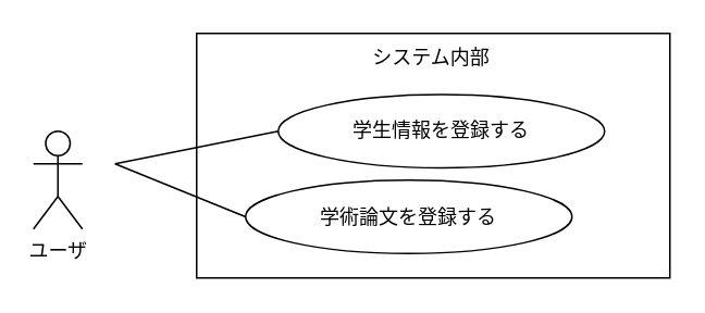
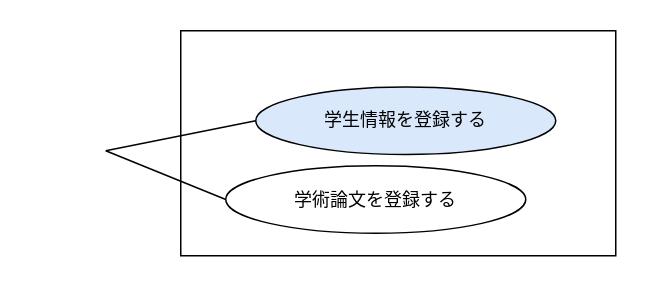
  <mxCell id="0" />
  <mxCell id="1" parent="0" />
- <mxCell id="2" value="ユーザ" style="shape=umlActor;verticalLabelPosition=bottom;verticalAlign=top;html=1;outlineConnect=0;" vertex="1" parent="1"><mxGeometry x="20" y="80" width="30" height="60" as="geometry" /></mxCell>
  <mxCell id="3" value="" style="rounded=0;whiteSpace=wrap;html=1;" vertex="1" parent="1"><mxGeometry x="120" y="20" width="290" height="150" as="geometry" /></mxCell>
- <mxCell id="4" value="学生情報を登録する" style="ellipse;whiteSpace=wrap;html=1;" vertex="1" parent="1"><mxGeometry x="170" y="57.5" width="200" height="45" as="geometry" /></mxCell>
+ <mxCell id="4" value="学生情報を登録する" style="ellipse;whiteSpace=wrap;html=1;fillColor=#dae8fc;" vertex="1" parent="1"><mxGeometry x="170" y="57.5" width="200" height="45" as="geometry" /></mxCell>
  <mxCell id="5" value="学術論文を登録する" style="ellipse;whiteSpace=wrap;html=1;" vertex="1" parent="1"><mxGeometry x="150" y="110" width="200" height="45" as="geometry" /></mxCell>
- <mxCell id="6" value="システム内部" style="text;html=1;align=center;verticalAlign=middle;whiteSpace=wrap;rounded=0;" vertex="1" parent="1"><mxGeometry x="224" y="20" width="80" height="30" as="geometry" /></mxCell>
  <mxCell id="7" value="" style="endArrow=none;html=1;entryX=0;entryY=0.5;entryDx=0;entryDy=0;" edge="1" parent="1" target="4"><mxGeometry width="50" height="50" relative="1" as="geometry"><mxPoint x="70" y="100" as="sourcePoint" /><mxPoint x="210" y="90" as="targetPoint" /></mxGeometry></mxCell>
  <mxCell id="8" value="" style="endArrow=none;html=1;entryX=0;entryY=0.5;entryDx=0;entryDy=0;" edge="1" parent="1" target="5"><mxGeometry width="50" height="50" relative="1" as="geometry"><mxPoint x="70" y="100" as="sourcePoint" /><mxPoint x="180" y="90" as="targetPoint" /></mxGeometry></mxCell>
